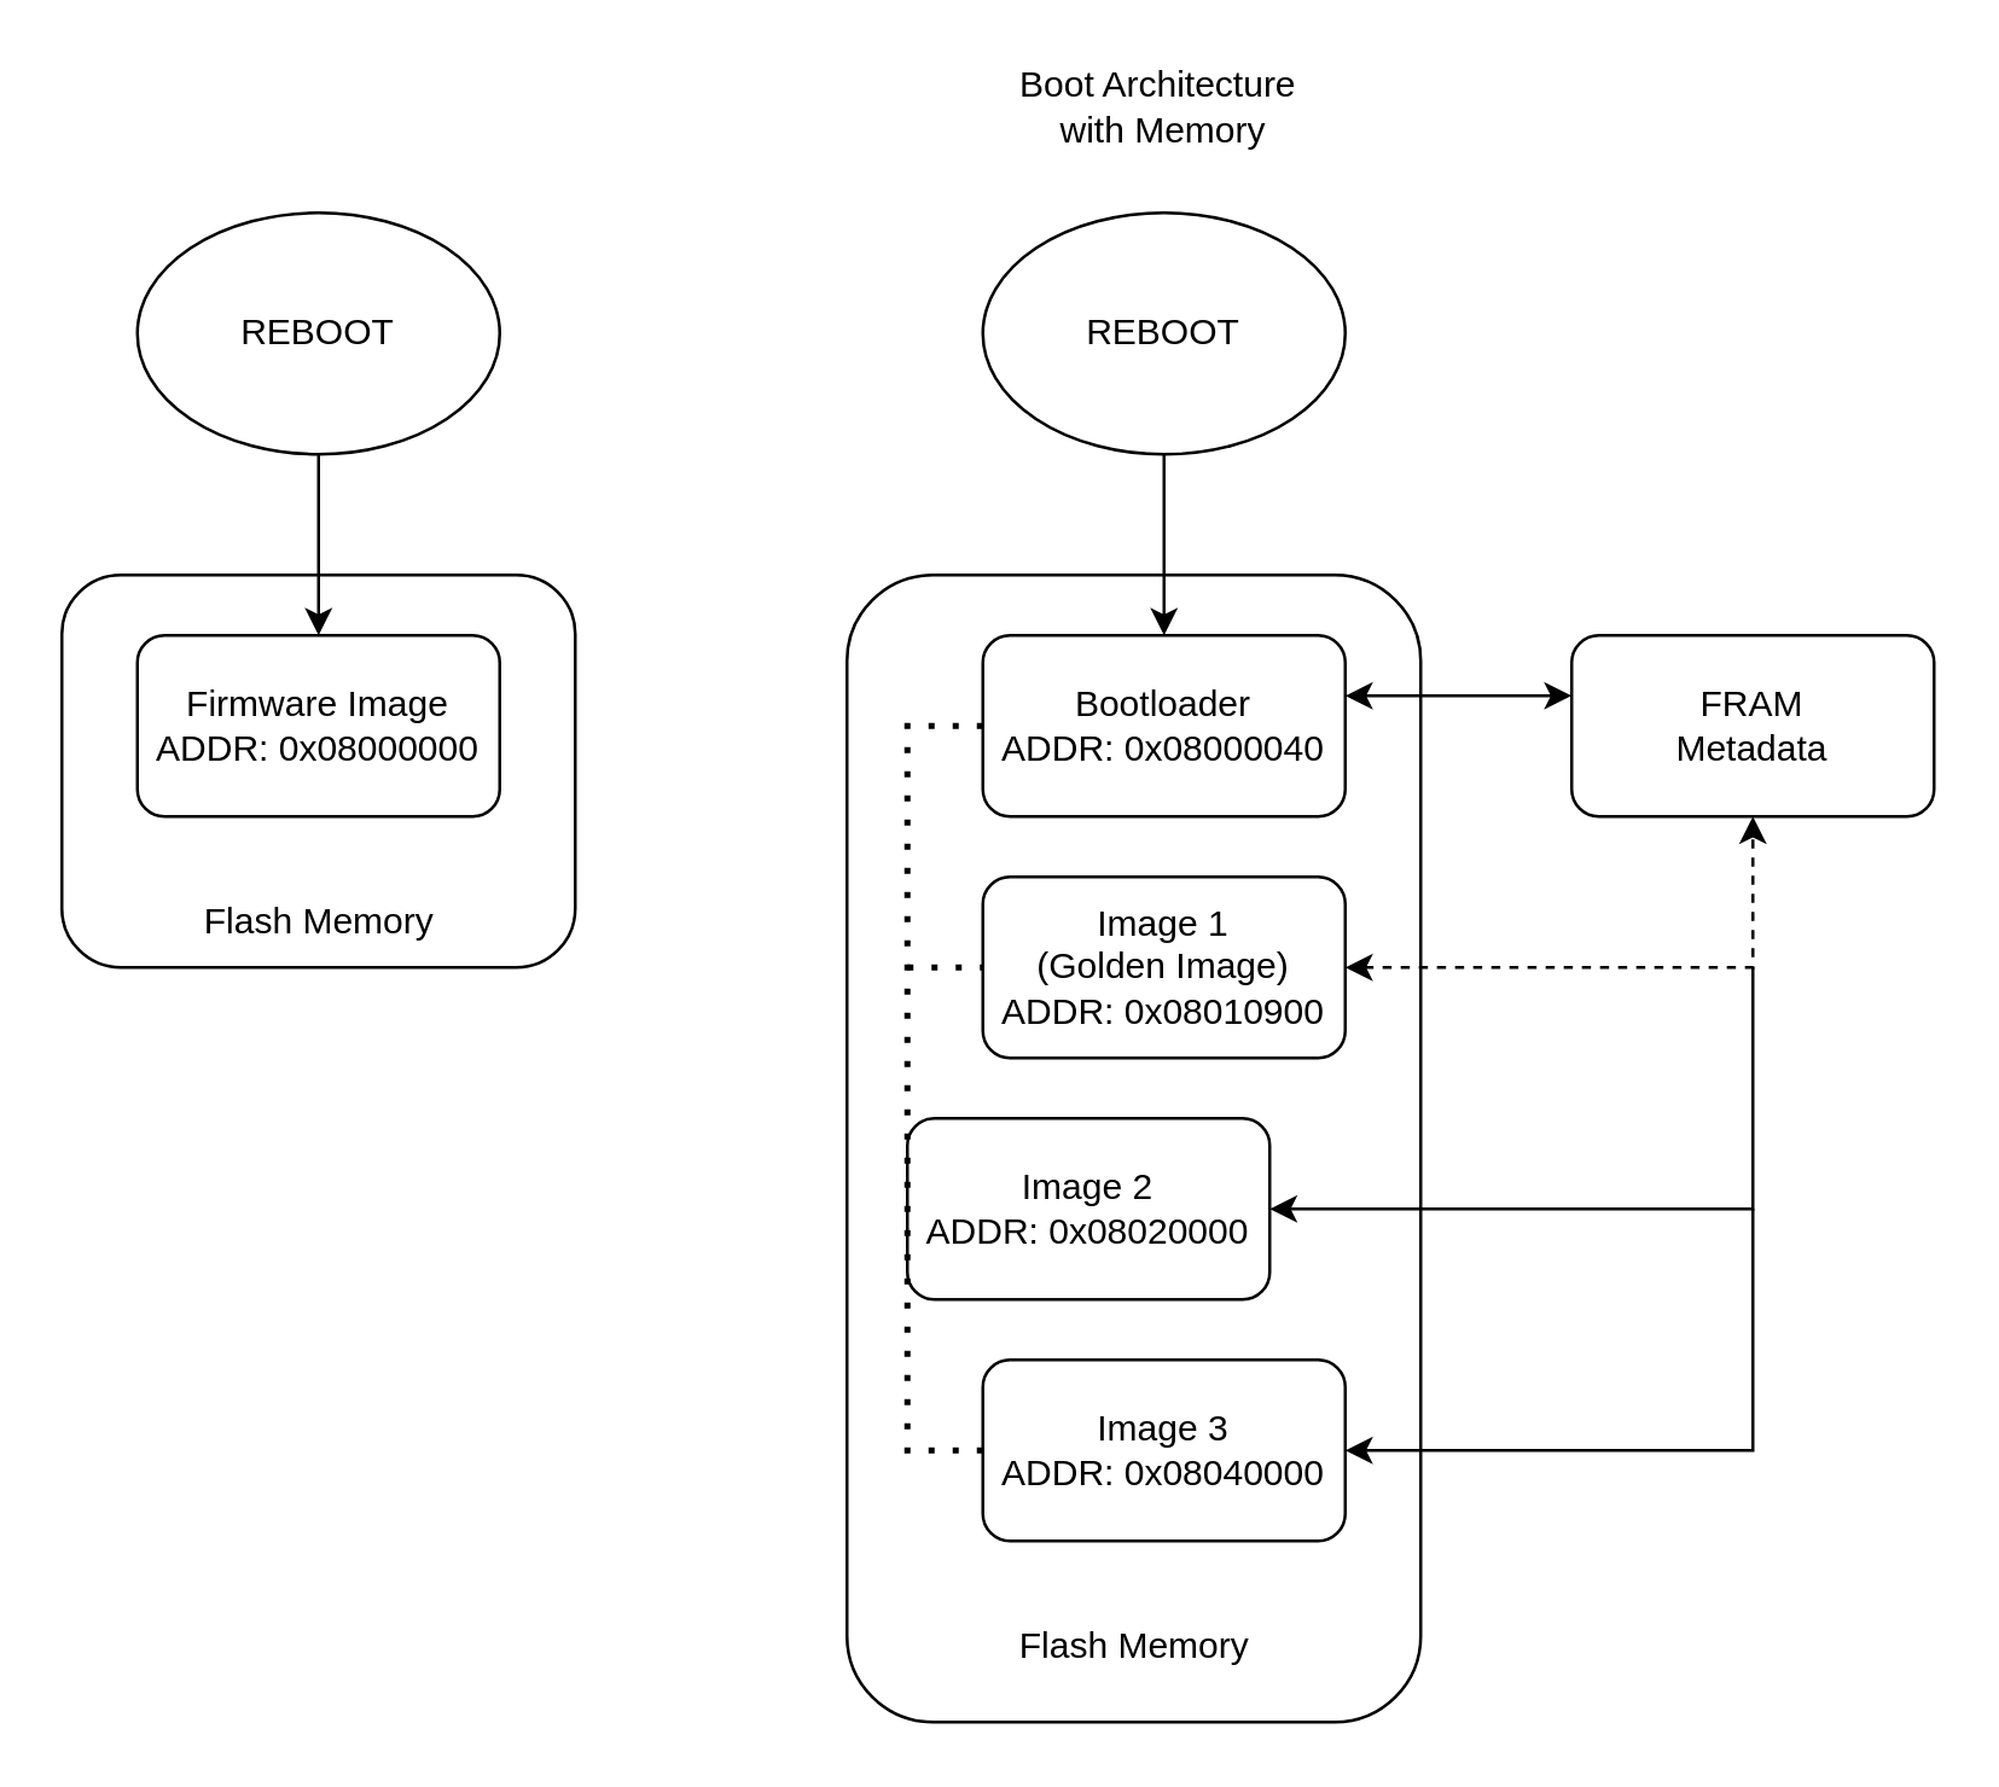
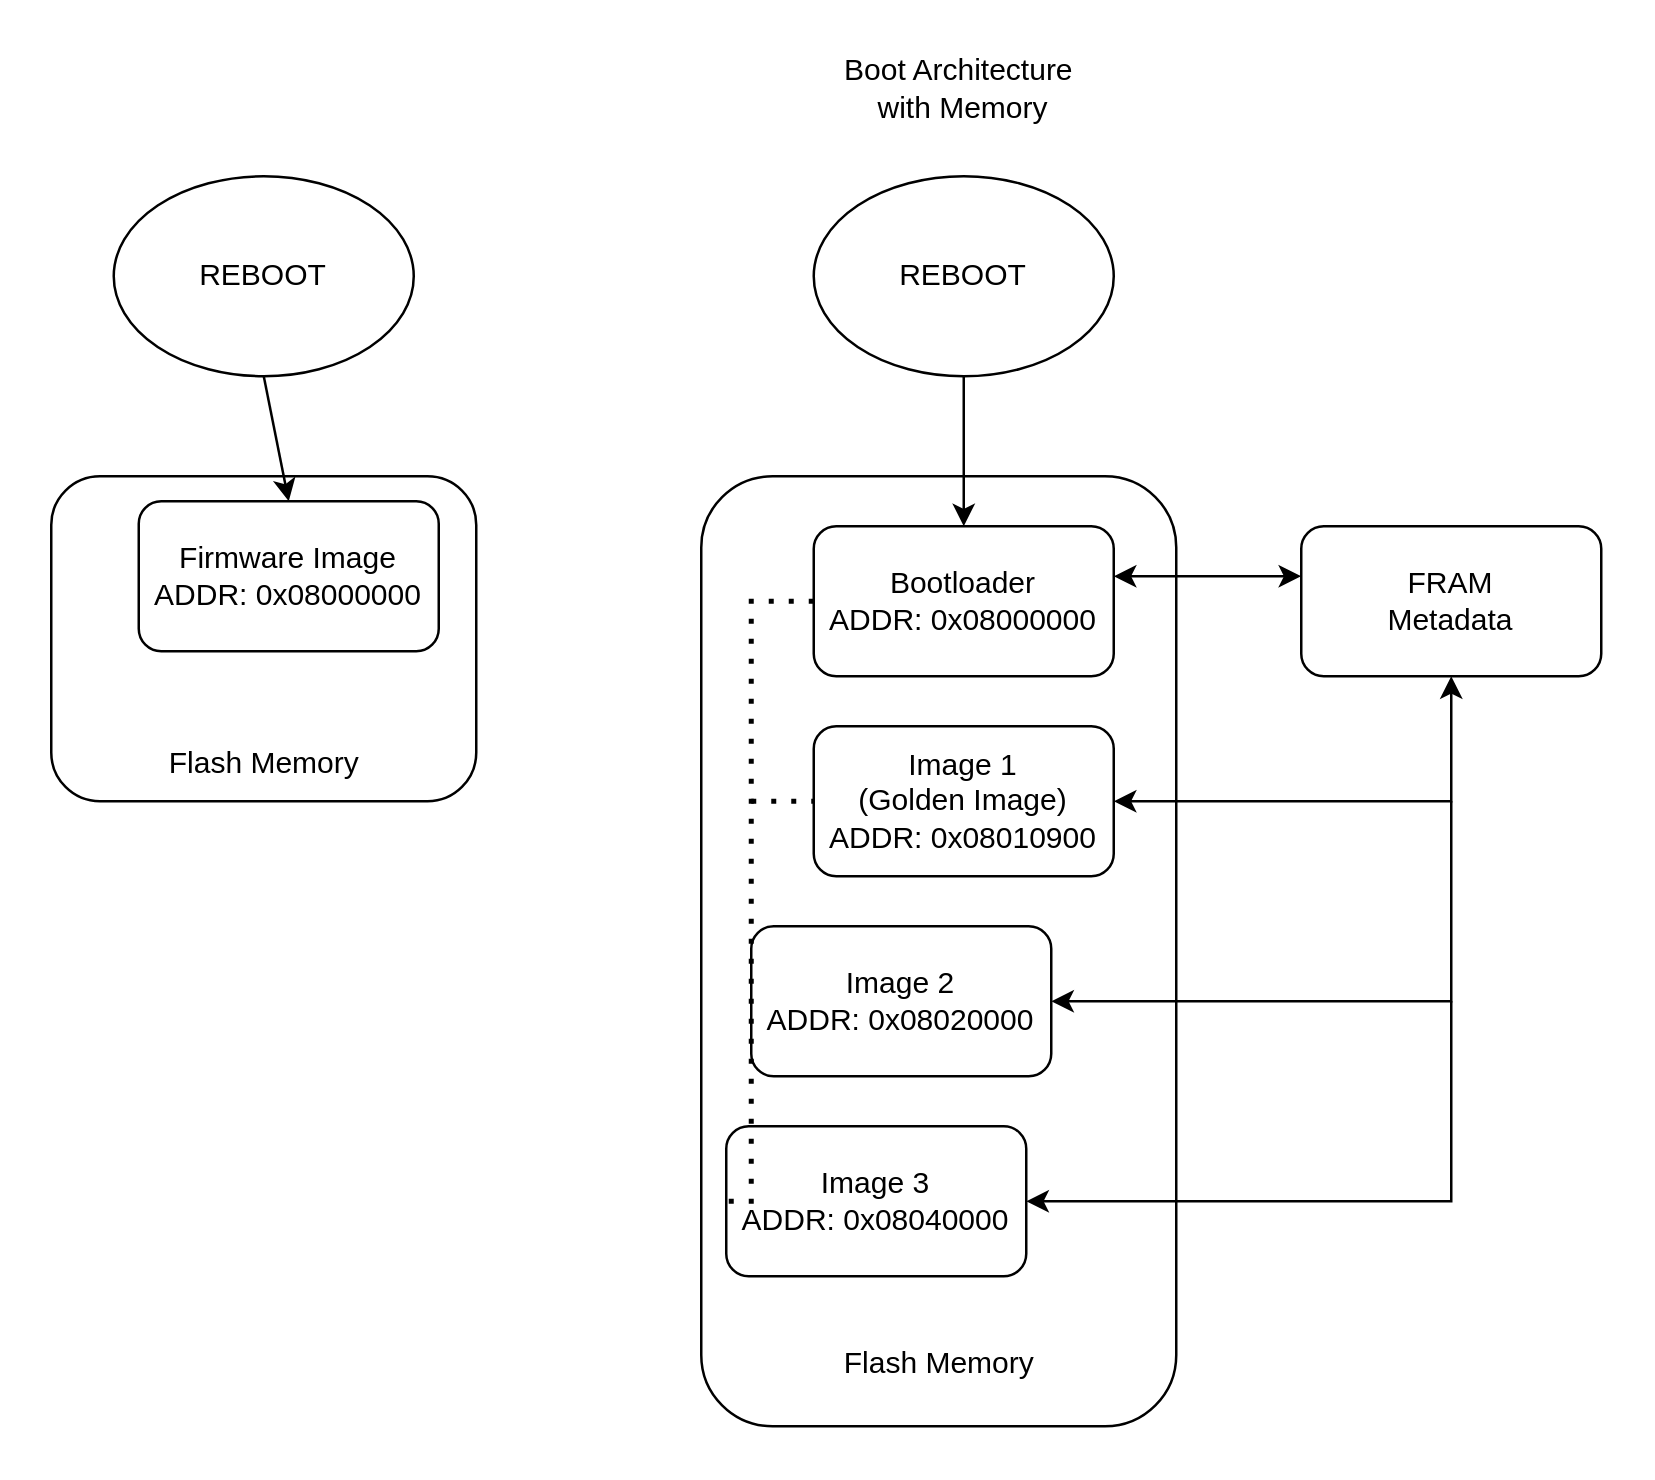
  <mxCell id="0" />
  <mxCell id="1" parent="0" />
  <mxCell id="2" value="REBOOT" style="ellipse;whiteSpace=wrap;html=1;" vertex="1" parent="1"><mxGeometry x="45" y="70" width="120" height="80" as="geometry" /></mxCell>
  <mxCell id="3" value="REBOOT" style="ellipse;whiteSpace=wrap;html=1;" vertex="1" parent="1"><mxGeometry x="325" y="70" width="120" height="80" as="geometry" /></mxCell>
  <mxCell id="4" value="" style="rounded=1;whiteSpace=wrap;html=1;" vertex="1" parent="1"><mxGeometry x="20" y="190" width="170" height="130" as="geometry" /></mxCell>
  <mxCell id="5" value="Flash Memory" style="text;strokeColor=none;align=center;fillColor=none;html=1;verticalAlign=middle;whiteSpace=wrap;rounded=0;" vertex="1" parent="1"><mxGeometry x="57.5" y="290" width="95" height="30" as="geometry" /></mxCell>
- <mxCell id="6" value="Firmware Image&lt;div&gt;ADDR:&amp;nbsp;0x08000000&lt;/div&gt;" style="rounded=1;whiteSpace=wrap;html=1;" vertex="1" parent="1"><mxGeometry x="45" y="210" width="120" height="60" as="geometry" /></mxCell>
+ <mxCell id="6" value="Firmware Image&lt;div&gt;ADDR:&amp;nbsp;0x08000000&lt;/div&gt;" style="rounded=1;whiteSpace=wrap;html=1;" vertex="1" parent="1"><mxGeometry x="55" y="200" width="120" height="60" as="geometry" /></mxCell>
  <mxCell id="7" value="" style="endArrow=classic;html=1;rounded=0;exitX=0.5;exitY=1;exitDx=0;exitDy=0;entryX=0.5;entryY=0;entryDx=0;entryDy=0;" edge="1" parent="1" source="2" target="6"><mxGeometry width="50" height="50" relative="1" as="geometry"><mxPoint x="320" y="420" as="sourcePoint" /><mxPoint x="370" y="370" as="targetPoint" /></mxGeometry></mxCell>
  <mxCell id="8" value="Boot Architecture&amp;nbsp;&lt;div&gt;with Memory&lt;/div&gt;" style="text;strokeColor=none;align=center;fillColor=none;html=1;verticalAlign=middle;whiteSpace=wrap;rounded=0;" vertex="1" parent="1"><mxGeometry x="280" y="20" width="210" height="30" as="geometry" /></mxCell>
  <mxCell id="9" value="" style="rounded=1;whiteSpace=wrap;html=1;" vertex="1" parent="1"><mxGeometry x="280" y="190" width="190" height="380" as="geometry" /></mxCell>
  <mxCell id="10" value="Flash Memory" style="text;strokeColor=none;align=center;fillColor=none;html=1;verticalAlign=middle;whiteSpace=wrap;rounded=0;" vertex="1" parent="1"><mxGeometry x="327.5" y="530" width="95" height="30" as="geometry" /></mxCell>
- <mxCell id="11" value="Bootloader&lt;br&gt;&lt;div&gt;ADDR:&amp;nbsp;0x08000040&lt;/div&gt;" style="rounded=1;whiteSpace=wrap;html=1;" vertex="1" parent="1"><mxGeometry x="325" y="210" width="120" height="60" as="geometry" /></mxCell>
+ <mxCell id="11" value="Bootloader&lt;br&gt;&lt;div&gt;ADDR:&amp;nbsp;0x08000000&lt;/div&gt;" style="rounded=1;whiteSpace=wrap;html=1;" vertex="1" parent="1"><mxGeometry x="325" y="210" width="120" height="60" as="geometry" /></mxCell>
  <mxCell id="12" value="FRAM&lt;div&gt;Metadata&lt;/div&gt;" style="rounded=1;whiteSpace=wrap;html=1;" vertex="1" parent="1"><mxGeometry x="520" y="210" width="120" height="60" as="geometry" /></mxCell>
  <mxCell id="13" value="" style="endArrow=classic;startArrow=classic;html=1;rounded=0;exitX=1;exitY=0.25;exitDx=0;exitDy=0;entryX=0;entryY=0.25;entryDx=0;entryDy=0;" edge="1" parent="1"><mxGeometry width="50" height="50" relative="1" as="geometry"><mxPoint x="445" y="230" as="sourcePoint" /><mxPoint x="520" y="230" as="targetPoint" /></mxGeometry></mxCell>
  <mxCell id="14" value="Image 2&lt;div&gt;ADDR:&amp;nbsp;&lt;span style=&quot;background-color: transparent; color: light-dark(rgb(0, 0, 0), rgb(255, 255, 255));&quot;&gt;0x08020000&lt;/span&gt;&lt;/div&gt;" style="rounded=1;whiteSpace=wrap;html=1;" vertex="1" parent="1"><mxGeometry x="300" y="370" width="120" height="60" as="geometry" /></mxCell>
  <mxCell id="15" value="Image 1&lt;div&gt;(Golden Image)&lt;/div&gt;&lt;div&gt;ADDR:&amp;nbsp;0x08010900&lt;/div&gt;" style="rounded=1;whiteSpace=wrap;html=1;" vertex="1" parent="1"><mxGeometry x="325" y="290" width="120" height="60" as="geometry" /></mxCell>
- <mxCell id="16" value="Image 3&lt;div&gt;ADDR:&amp;nbsp;&lt;span style=&quot;background-color: transparent; color: light-dark(rgb(0, 0, 0), rgb(255, 255, 255));&quot;&gt;0x08040000&lt;/span&gt;&lt;/div&gt;" style="rounded=1;whiteSpace=wrap;html=1;" vertex="1" parent="1"><mxGeometry x="325" y="450" width="120" height="60" as="geometry" /></mxCell>
+ <mxCell id="16" value="Image 3&lt;div&gt;ADDR:&amp;nbsp;&lt;span style=&quot;background-color: transparent; color: light-dark(rgb(0, 0, 0), rgb(255, 255, 255));&quot;&gt;0x08040000&lt;/span&gt;&lt;/div&gt;" style="rounded=1;whiteSpace=wrap;html=1;" vertex="1" parent="1"><mxGeometry x="290" y="450" width="120" height="60" as="geometry" /></mxCell>
  <mxCell id="17" value="" style="endArrow=none;dashed=1;html=1;dashPattern=1 3;strokeWidth=2;rounded=0;exitX=0;exitY=0.5;exitDx=0;exitDy=0;entryX=0;entryY=0.5;entryDx=0;entryDy=0;" edge="1" parent="1" source="11" target="16"><mxGeometry width="50" height="50" relative="1" as="geometry"><mxPoint x="180" y="420" as="sourcePoint" /><mxPoint x="230" y="370" as="targetPoint" /><Array as="points"><mxPoint x="300" y="240" /><mxPoint x="300" y="370" /><mxPoint x="300" y="480" /></Array></mxGeometry></mxCell>
  <mxCell id="18" value="" style="endArrow=none;dashed=1;html=1;dashPattern=1 3;strokeWidth=2;rounded=0;entryX=0;entryY=0.5;entryDx=0;entryDy=0;" edge="1" parent="1" target="14"><mxGeometry width="50" height="50" relative="1" as="geometry"><mxPoint x="300" y="400" as="sourcePoint" /><mxPoint x="230" y="370" as="targetPoint" /></mxGeometry></mxCell>
  <mxCell id="19" value="" style="endArrow=none;dashed=1;html=1;dashPattern=1 3;strokeWidth=2;rounded=0;entryX=0;entryY=0.5;entryDx=0;entryDy=0;" edge="1" parent="1" target="15"><mxGeometry width="50" height="50" relative="1" as="geometry"><mxPoint x="300" y="320" as="sourcePoint" /><mxPoint x="230" y="370" as="targetPoint" /></mxGeometry></mxCell>
- <mxCell id="20" value="" style="endArrow=classic;startArrow=classic;html=1;rounded=0;entryX=0.5;entryY=1;entryDx=0;entryDy=0;exitX=1;exitY=0.5;exitDx=0;exitDy=0;dashed=1;" edge="1" parent="1" source="15" target="12"><mxGeometry width="50" height="50" relative="1" as="geometry"><mxPoint x="450" y="320" as="sourcePoint" /><mxPoint x="230" y="370" as="targetPoint" /><Array as="points"><mxPoint x="580" y="320" /></Array></mxGeometry></mxCell>
+ <mxCell id="20" value="" style="endArrow=classic;startArrow=classic;html=1;rounded=0;entryX=0.5;entryY=1;entryDx=0;entryDy=0;exitX=1;exitY=0.5;exitDx=0;exitDy=0;" edge="1" parent="1" source="15" target="12"><mxGeometry width="50" height="50" relative="1" as="geometry"><mxPoint x="450" y="320" as="sourcePoint" /><mxPoint x="230" y="370" as="targetPoint" /><Array as="points"><mxPoint x="580" y="320" /></Array></mxGeometry></mxCell>
  <mxCell id="21" value="" style="endArrow=classic;html=1;rounded=0;entryX=1;entryY=0.5;entryDx=0;entryDy=0;" edge="1" parent="1" target="14"><mxGeometry width="50" height="50" relative="1" as="geometry"><mxPoint x="580" y="320" as="sourcePoint" /><mxPoint x="400" y="330" as="targetPoint" /><Array as="points"><mxPoint x="580" y="400" /></Array></mxGeometry></mxCell>
  <mxCell id="22" value="" style="endArrow=classic;html=1;rounded=0;entryX=1;entryY=0.5;entryDx=0;entryDy=0;" edge="1" parent="1" target="16"><mxGeometry width="50" height="50" relative="1" as="geometry"><mxPoint x="580" y="400" as="sourcePoint" /><mxPoint x="400" y="430" as="targetPoint" /><Array as="points"><mxPoint x="580" y="480" /></Array></mxGeometry></mxCell>
  <mxCell id="23" value="" style="endArrow=classic;html=1;rounded=0;exitX=0.5;exitY=1;exitDx=0;exitDy=0;entryX=0.5;entryY=0;entryDx=0;entryDy=0;" edge="1" parent="1" source="3" target="11"><mxGeometry width="50" height="50" relative="1" as="geometry"><mxPoint x="190" y="320" as="sourcePoint" /><mxPoint x="240" y="270" as="targetPoint" /></mxGeometry></mxCell>
